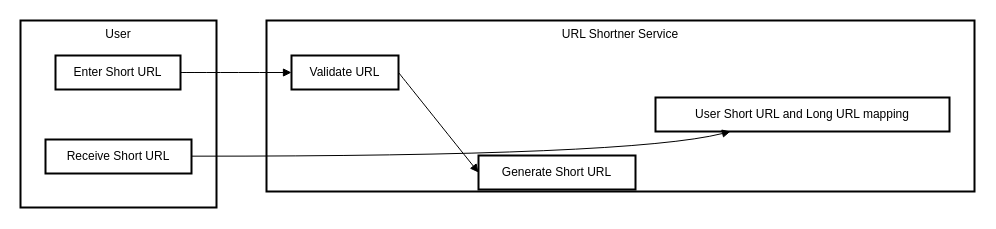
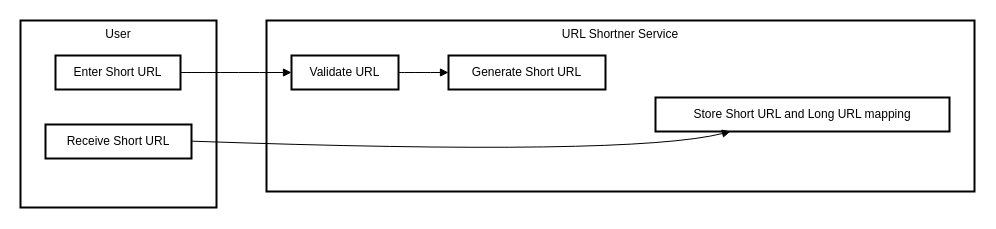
  <mxCell id="0" />
  <mxCell id="1" parent="0" />
  <mxCell id="2" value="User" style="whiteSpace=wrap;strokeWidth=2;verticalAlign=top;" vertex="1" parent="1"><mxGeometry width="196" height="187" as="geometry" x="20" y="20" /></mxCell>
- <mxCell id="3" value="Receive Short URL" style="whiteSpace=wrap;strokeWidth=2;" vertex="1" parent="1"><mxGeometry x="45" y="139" width="146" height="34" as="geometry" /></mxCell>
+ <mxCell id="3" value="Receive Short URL" style="whiteSpace=wrap;strokeWidth=2;" vertex="1" parent="1"><mxGeometry x="45" y="124" width="146" height="34" as="geometry" /></mxCell>
  <mxCell id="4" value="URL Shortner Service" style="whiteSpace=wrap;strokeWidth=2;verticalAlign=top;" vertex="1" parent="1"><mxGeometry x="266" width="708" height="171" as="geometry" y="20" /></mxCell>
- <mxCell id="5" value="Generate Short URL" style="whiteSpace=wrap;strokeWidth=2;" vertex="1" parent="1"><mxGeometry x="478" y="155" width="157" height="34" as="geometry" /></mxCell>
+ <mxCell id="5" value="Generate Short URL" style="whiteSpace=wrap;strokeWidth=2;" vertex="1" parent="1"><mxGeometry x="448" y="55" width="157" height="34" as="geometry" /></mxCell>
  <mxCell id="6" value="Validate URL" style="whiteSpace=wrap;strokeWidth=2;" vertex="1" parent="1"><mxGeometry x="291" y="55" width="107" height="34" as="geometry" /></mxCell>
- <mxCell id="7" value="User Short URL and Long URL mapping" style="whiteSpace=wrap;strokeWidth=2;" vertex="1" parent="1"><mxGeometry x="655" y="97" width="294" height="34" as="geometry" /></mxCell>
+ <mxCell id="7" value="Store Short URL and Long URL mapping" style="whiteSpace=wrap;strokeWidth=2;" vertex="1" parent="1"><mxGeometry x="655" y="97" width="294" height="34" as="geometry" /></mxCell>
  <mxCell id="8" value="Enter Short URL" style="whiteSpace=wrap;strokeWidth=2;" vertex="1" parent="1"><mxGeometry x="55" y="55" width="125" height="34" as="geometry" /></mxCell>
  <mxCell id="9" value="" style="curved=1;startArrow=none;endArrow=block;exitX=1;exitY=0.5;entryX=0;entryY=0.5;" edge="1" parent="1" source="6" target="5"><mxGeometry relative="1" as="geometry"><Array as="points" /></mxGeometry></mxCell>
  <mxCell id="10" value="" style="curved=1;startArrow=none;endArrow=block;exitX=1;exitY=0.5;entryX=0;entryY=0.5;" edge="1" parent="1" source="8" target="6"><mxGeometry relative="1" as="geometry"><Array as="points" /></mxGeometry></mxCell>
  <mxCell id="11" value="" style="curved=1;startArrow=none;endArrow=block;exitX=1;exitY=0.49;entryX=0.26;entryY=0.99;" edge="1" parent="1" source="3" target="7"><mxGeometry relative="1" as="geometry"><Array as="points"><mxPoint x="630" y="156" /></Array></mxGeometry></mxCell>
